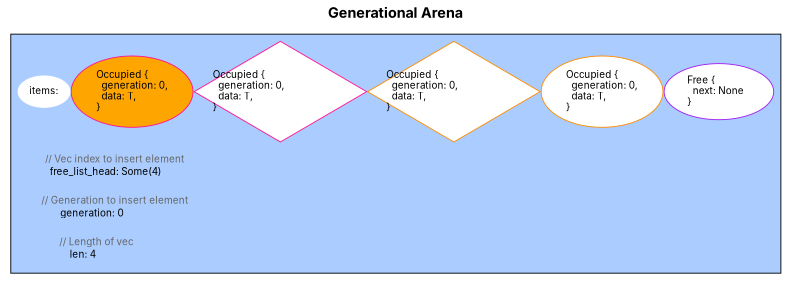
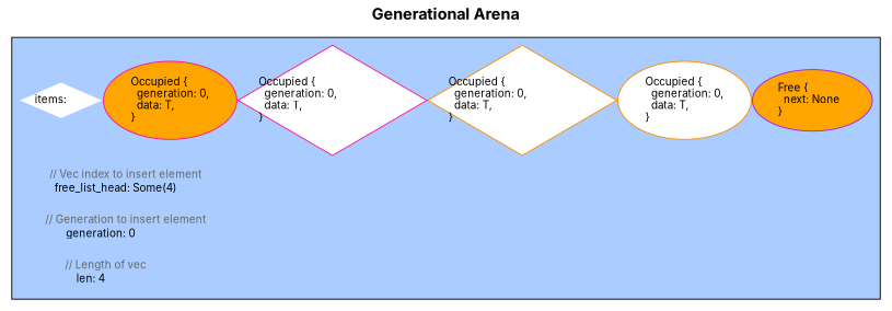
  digraph {
    fontname=Inter
    fontsize=16
    label=<<b>Generational Arena<br /></b>>
    labelloc=top
    newrank=true
    nodesep=0
    ranksep=0
    node [fillcolor=white fontname=Inter fontsize=11 shape=ellipse style=filled]
    edge [fontname=Inter style=invis]
-   n1 [color=purple height=0.8 label="Free {\l  next: None\l}\l" width=1.7]
+   n1 [color=purple fillcolor=orange height=0.8 label="Free {\l  next: None\l}\l" width=1.7]
    n2 [color=darkorange height=0.8 label="Occupied {\l  generation: 0,\l  data: T,\l}\l" width=1.7]
    n3 [color=darkorange height=0.8 label="Occupied {\l  generation: 0,\l  data: T,\l}\l" shape=diamond width=1.7]
    n4 [color=deeppink height=0.8 label="Occupied {\l  generation: 0,\l  data: T,\l}\l" shape=diamond width=1.7]
    n5 [color=deeppink fillcolor=orange height=0.8 label="Occupied {\l  generation: 0,\l  data: T,\l}\l" width=1.7]
    n6 [fillcolor="#aaccff" height=0.1 label=<<table border="0" cellborder="0" cellpadding="0" align="left">                 <tr><td><font color="#666666">// Vec index to insert element</font></td></tr>                 <tr><td>free_list_head: Some(4)       </td></tr>                 </table>> penwidth=0 shape=box width=3.0]
    n7 [fillcolor="#aaccff" height=0.1 label=<<table border="0" cellborder="0" cellpadding="0" align="left">                 <tr><td><font color="#666666">// Generation to insert element</font></td></tr>                 <tr><td>generation: 0                 </td></tr>                 </table>> penwidth=0 shape=box width=3.0]
    n8 [fillcolor="#aaccff" height=0.1 label=<<table border="0" cellborder="0" cellpadding="0" align="left">                 <tr><td><font color="#666666">// Length of vec              </font></td></tr>                 <tr><td>len: 4                        </td></tr>                 </table>> penwidth=0 shape=box width=3.0]
-   n9 [color=darkgreen label="items:\l" penwidth=0]
+   n9 [color=darkgreen label="items:\l" penwidth=0 shape=diamond]
    subgraph cluster_1 {
      bgcolor="#aaccff"
      label=""
      n9
      subgraph sub_2 {
        bgcolor="#aaccff"
        label=""
        rank=same
        n1
        n2
        n3
        n4
        n5
      }
      subgraph sub_3 {
        bgcolor="#aaccff"
        label=""
        n6
        n7
        n8
      }
    }
    n6 -> n7
    n7 -> n8
    n9 -> n6
  }
